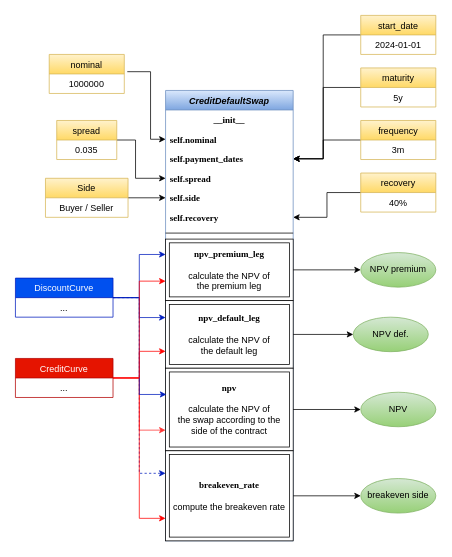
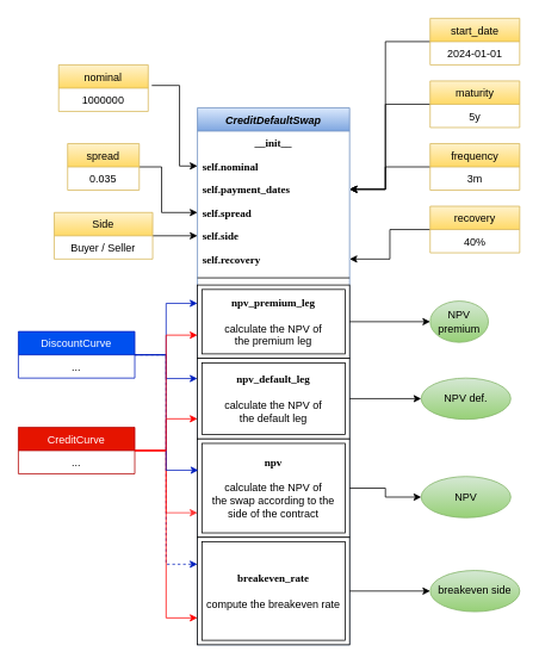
  <mxCell id="0" />
  <mxCell id="1" parent="0" />
  <mxCell id="2" value="CreditDefaultSwap" style="swimlane;fontStyle=3;align=center;verticalAlign=top;childLayout=stackLayout;horizontal=1;startSize=26;horizontalStack=0;resizeParent=1;resizeLast=0;collapsible=1;marginBottom=0;rounded=0;shadow=0;strokeWidth=1;fillColor=#dae8fc;strokeColor=#6c8ebf;gradientColor=#7ea6e0;" parent="1" vertex="1"><mxGeometry x="220" y="120" width="170" height="600" as="geometry"><mxRectangle x="220" y="120" width="160" height="26" as="alternateBounds" /></mxGeometry></mxCell>
  <mxCell id="3" value="__init__" style="text;align=center;verticalAlign=top;spacingLeft=4;spacingRight=4;overflow=hidden;rotatable=0;points=[[0,0.5],[1,0.5]];portConstraint=eastwest;fontFamily=Lucida Console;fontStyle=1" parent="2" vertex="1"><mxGeometry y="26" width="170" height="26" as="geometry" /></mxCell>
  <mxCell id="4" value="self.nominal" style="text;align=left;verticalAlign=top;spacingLeft=4;spacingRight=4;overflow=hidden;rotatable=0;points=[[0,0.5],[1,0.5]];portConstraint=eastwest;fontFamily=Lucida Console;fontStyle=1" parent="2" vertex="1"><mxGeometry y="52" width="170" height="26" as="geometry" /></mxCell>
  <mxCell id="5" value="self.payment_dates" style="text;align=left;verticalAlign=top;spacingLeft=4;spacingRight=4;overflow=hidden;rotatable=0;points=[[0,0.5],[1,0.5]];portConstraint=eastwest;rounded=0;shadow=0;html=0;fontStyle=1;fontFamily=Lucida Console;" parent="2" vertex="1"><mxGeometry y="78" width="170" height="26" as="geometry" /></mxCell>
  <mxCell id="6" value="self.spread" style="text;align=left;verticalAlign=top;spacingLeft=4;spacingRight=4;overflow=hidden;rotatable=0;points=[[0,0.5],[1,0.5]];portConstraint=eastwest;rounded=0;shadow=0;html=0;fontStyle=1;fontFamily=Lucida Console;" vertex="1" parent="2"><mxGeometry y="104" width="170" height="26" as="geometry" /></mxCell>
  <mxCell id="7" value="self.side" style="text;align=left;verticalAlign=top;spacingLeft=4;spacingRight=4;overflow=hidden;rotatable=0;points=[[0,0.5],[1,0.5]];portConstraint=eastwest;rounded=0;shadow=0;html=0;fontStyle=1;fontFamily=Lucida Console;" parent="2" vertex="1"><mxGeometry y="130" width="170" height="26" as="geometry" /></mxCell>
  <mxCell id="8" value="self.recovery" style="text;align=left;verticalAlign=top;spacingLeft=4;spacingRight=4;overflow=hidden;rotatable=0;points=[[0,0.5],[1,0.5]];portConstraint=eastwest;rounded=0;shadow=0;html=0;fontStyle=1;fontFamily=Lucida Console;" vertex="1" parent="2"><mxGeometry y="156" width="170" height="26" as="geometry" /></mxCell>
  <mxCell id="9" value="" style="line;html=1;strokeWidth=1;align=left;verticalAlign=middle;spacingTop=-1;spacingLeft=3;spacingRight=3;rotatable=0;labelPosition=right;points=[];portConstraint=eastwest;" parent="2" vertex="1"><mxGeometry y="182" width="170" height="16" as="geometry" /></mxCell>
  <mxCell id="10" value="&lt;font face=&quot;Lucida Console&quot;&gt;&lt;b&gt;npv_premium_leg&lt;/b&gt;&lt;/font&gt;&lt;br&gt;&lt;br&gt;&lt;font style=&quot;&quot; face=&quot;Helvetica&quot;&gt;calculate the NPV of&lt;br&gt;the premium leg&lt;/font&gt;" style="shape=ext;margin=3;double=1;whiteSpace=wrap;html=1;align=center;" parent="2" vertex="1"><mxGeometry y="198" width="170" height="82" as="geometry" /></mxCell>
  <mxCell id="11" value="&lt;b&gt;&lt;font face=&quot;Lucida Console&quot;&gt;npv_default_leg&lt;br&gt;&lt;/font&gt;&lt;/b&gt;&lt;br&gt;calculate the NPV of&lt;br&gt;the default leg" style="shape=ext;margin=3;double=1;whiteSpace=wrap;html=1;align=center;" parent="2" vertex="1"><mxGeometry y="280" width="170" height="90" as="geometry" /></mxCell>
  <mxCell id="12" value="&lt;b&gt;&lt;font face=&quot;Lucida Console&quot;&gt;npv&lt;br&gt;&lt;/font&gt;&lt;/b&gt;&lt;br&gt;calculate the NPV of&lt;br&gt;the swap according to the side of the contract" style="shape=ext;margin=3;double=1;whiteSpace=wrap;html=1;align=center;" parent="2" vertex="1"><mxGeometry y="370" width="170" height="110" as="geometry" /></mxCell>
  <mxCell id="13" value="&lt;b&gt;&lt;font face=&quot;Lucida Console&quot;&gt;breakeven_rate&lt;/font&gt;&lt;/b&gt;&lt;br&gt;&lt;div&gt;&lt;br&gt;compute the breakeven rate&lt;/div&gt;" style="shape=ext;margin=3;double=1;whiteSpace=wrap;html=1;align=center;" vertex="1" parent="2"><mxGeometry y="480" width="170" height="120" as="geometry" /></mxCell>
  <mxCell id="14" style="edgeStyle=orthogonalEdgeStyle;rounded=0;orthogonalLoop=1;jettySize=auto;html=1;entryX=1;entryY=0.5;entryDx=0;entryDy=0;" edge="1" parent="1" source="15" target="5"><mxGeometry relative="1" as="geometry"><Array as="points"><mxPoint x="430" y="116" /><mxPoint x="430" y="211" /></Array></mxGeometry></mxCell>
  <mxCell id="15" value="maturity" style="swimlane;fontStyle=0;align=center;verticalAlign=top;childLayout=stackLayout;horizontal=1;startSize=26;horizontalStack=0;resizeParent=1;resizeLast=0;collapsible=1;marginBottom=0;rounded=0;shadow=0;strokeWidth=1;fillColor=#fff2cc;gradientColor=#ffd966;strokeColor=#d6b656;" parent="1" vertex="1"><mxGeometry x="480" y="90" width="100" height="52" as="geometry"><mxRectangle x="550" y="140" width="160" height="26" as="alternateBounds" /></mxGeometry></mxCell>
  <mxCell id="16" value="5y" style="text;align=center;verticalAlign=top;spacingLeft=4;spacingRight=4;overflow=hidden;rotatable=0;points=[[0,0.5],[1,0.5]];portConstraint=eastwest;" parent="15" vertex="1"><mxGeometry y="26" width="100" height="26" as="geometry" /></mxCell>
  <mxCell id="17" style="edgeStyle=orthogonalEdgeStyle;rounded=0;orthogonalLoop=1;jettySize=auto;html=1;entryX=0;entryY=0.5;entryDx=0;entryDy=0;" parent="1" source="18" target="7" edge="1"><mxGeometry relative="1" as="geometry" /></mxCell>
  <mxCell id="18" value="Side" style="swimlane;fontStyle=0;align=center;verticalAlign=top;childLayout=stackLayout;horizontal=1;startSize=26;horizontalStack=0;resizeParent=1;resizeLast=0;collapsible=1;marginBottom=0;rounded=0;shadow=0;strokeWidth=1;fillColor=#fff2cc;gradientColor=#ffd966;strokeColor=#d6b656;" parent="1" vertex="1"><mxGeometry x="60" y="237" width="110" height="52" as="geometry"><mxRectangle x="550" y="140" width="160" height="26" as="alternateBounds" /></mxGeometry></mxCell>
  <mxCell id="19" value="Buyer / Seller" style="text;align=center;verticalAlign=top;spacingLeft=4;spacingRight=4;overflow=hidden;rotatable=0;points=[[0,0.5],[1,0.5]];portConstraint=eastwest;" parent="18" vertex="1"><mxGeometry y="26" width="110" height="26" as="geometry" /></mxCell>
  <mxCell id="20" style="edgeStyle=orthogonalEdgeStyle;rounded=0;orthogonalLoop=1;jettySize=auto;html=1;entryX=1;entryY=0.5;entryDx=0;entryDy=0;" edge="1" parent="1" source="21" target="5"><mxGeometry relative="1" as="geometry"><Array as="points"><mxPoint x="430" y="46" /><mxPoint x="430" y="211" /></Array></mxGeometry></mxCell>
  <mxCell id="21" value="start_date" style="swimlane;fontStyle=0;align=center;verticalAlign=top;childLayout=stackLayout;horizontal=1;startSize=26;horizontalStack=0;resizeParent=1;resizeLast=0;collapsible=1;marginBottom=0;rounded=0;shadow=0;strokeWidth=1;fillColor=#fff2cc;gradientColor=#ffd966;strokeColor=#d6b656;" parent="1" vertex="1"><mxGeometry x="480" y="20" width="100" height="52" as="geometry"><mxRectangle x="550" y="140" width="160" height="26" as="alternateBounds" /></mxGeometry></mxCell>
  <mxCell id="22" value="2024-01-01" style="text;align=center;verticalAlign=top;spacingLeft=4;spacingRight=4;overflow=hidden;rotatable=0;points=[[0,0.5],[1,0.5]];portConstraint=eastwest;" parent="21" vertex="1"><mxGeometry y="26" width="100" height="26" as="geometry" /></mxCell>
  <mxCell id="23" style="edgeStyle=orthogonalEdgeStyle;rounded=0;orthogonalLoop=1;jettySize=auto;html=1;entryX=0;entryY=0.25;entryDx=0;entryDy=0;fillColor=#0050ef;strokeColor=#001DBC;" parent="1" source="26" target="10" edge="1"><mxGeometry relative="1" as="geometry" /></mxCell>
  <mxCell id="24" style="edgeStyle=orthogonalEdgeStyle;rounded=0;orthogonalLoop=1;jettySize=auto;html=1;entryX=0;entryY=0.25;entryDx=0;entryDy=0;fillColor=#0050ef;strokeColor=#001DBC;" parent="1" source="26" target="11" edge="1"><mxGeometry relative="1" as="geometry" /></mxCell>
  <mxCell id="25" style="edgeStyle=orthogonalEdgeStyle;rounded=0;orthogonalLoop=1;jettySize=auto;html=1;entryX=0;entryY=0.25;entryDx=0;entryDy=0;fillColor=#0050ef;strokeColor=#001DBC;dashed=1;" edge="1" parent="1" source="26" target="13"><mxGeometry relative="1" as="geometry" /></mxCell>
  <mxCell id="26" value="DiscountCurve" style="swimlane;fontStyle=0;align=center;verticalAlign=top;childLayout=stackLayout;horizontal=1;startSize=26;horizontalStack=0;resizeParent=1;resizeLast=0;collapsible=1;marginBottom=0;rounded=0;shadow=0;strokeWidth=1;fillColor=#0050ef;strokeColor=#001DBC;fontColor=#ffffff;" parent="1" vertex="1"><mxGeometry x="20" y="370" width="130" height="52" as="geometry"><mxRectangle x="550" y="140" width="160" height="26" as="alternateBounds" /></mxGeometry></mxCell>
  <mxCell id="27" value="..." style="text;align=center;verticalAlign=top;spacingLeft=4;spacingRight=4;overflow=hidden;rotatable=0;points=[[0,0.5],[1,0.5]];portConstraint=eastwest;" parent="26" vertex="1"><mxGeometry y="26" width="130" height="26" as="geometry" /></mxCell>
- <mxCell id="28" value="NPV premium" style="ellipse;whiteSpace=wrap;html=1;align=center;fillColor=#d5e8d4;gradientColor=#97d077;strokeColor=#82b366;" parent="1" vertex="1"><mxGeometry x="480" y="336" width="100" height="46" as="geometry" /></mxCell>
+ <mxCell id="28" value="NPV premium" style="ellipse;whiteSpace=wrap;html=1;align=center;fillColor=#d5e8d4;gradientColor=#97d077;strokeColor=#82b366;" parent="1" vertex="1"><mxGeometry x="480" y="336" width="65" height="46" as="geometry" /></mxCell>
  <mxCell id="29" style="edgeStyle=orthogonalEdgeStyle;rounded=0;orthogonalLoop=1;jettySize=auto;html=1;entryX=0;entryY=0.5;entryDx=0;entryDy=0;exitX=1.04;exitY=-0.115;exitDx=0;exitDy=0;exitPerimeter=0;" parent="1" source="31" target="4" edge="1"><mxGeometry relative="1" as="geometry"><Array as="points"><mxPoint x="200" y="95" /><mxPoint x="200" y="185" /></Array></mxGeometry></mxCell>
  <mxCell id="30" value="nominal" style="swimlane;fontStyle=0;align=center;verticalAlign=top;childLayout=stackLayout;horizontal=1;startSize=26;horizontalStack=0;resizeParent=1;resizeLast=0;collapsible=1;marginBottom=0;rounded=0;shadow=0;strokeWidth=1;fillColor=#fff2cc;gradientColor=#ffd966;strokeColor=#d6b656;" parent="1" vertex="1"><mxGeometry x="65" y="72" width="100" height="52" as="geometry"><mxRectangle x="550" y="140" width="160" height="26" as="alternateBounds" /></mxGeometry></mxCell>
  <mxCell id="31" value="1000000" style="text;align=center;verticalAlign=top;spacingLeft=4;spacingRight=4;overflow=hidden;rotatable=0;points=[[0,0.5],[1,0.5]];portConstraint=eastwest;" parent="30" vertex="1"><mxGeometry y="26" width="100" height="26" as="geometry" /></mxCell>
  <mxCell id="32" style="edgeStyle=orthogonalEdgeStyle;rounded=0;orthogonalLoop=1;jettySize=auto;html=1;entryX=0;entryY=0.5;entryDx=0;entryDy=0;" edge="1" parent="1" source="33" target="6"><mxGeometry relative="1" as="geometry"><Array as="points"><mxPoint x="180" y="186" /><mxPoint x="180" y="237" /></Array></mxGeometry></mxCell>
  <mxCell id="33" value="spread" style="swimlane;fontStyle=0;align=center;verticalAlign=top;childLayout=stackLayout;horizontal=1;startSize=26;horizontalStack=0;resizeParent=1;resizeLast=0;collapsible=1;marginBottom=0;rounded=0;shadow=0;strokeWidth=1;fillColor=#fff2cc;gradientColor=#ffd966;strokeColor=#d6b656;" parent="1" vertex="1"><mxGeometry x="75" y="160" width="80" height="52" as="geometry"><mxRectangle x="550" y="140" width="160" height="26" as="alternateBounds" /></mxGeometry></mxCell>
  <mxCell id="34" value="0.035" style="text;align=center;verticalAlign=top;spacingLeft=4;spacingRight=4;overflow=hidden;rotatable=0;points=[[0,0.5],[1,0.5]];portConstraint=eastwest;" parent="33" vertex="1"><mxGeometry y="26" width="80" height="26" as="geometry" /></mxCell>
  <mxCell id="35" value="NPV def." style="ellipse;whiteSpace=wrap;html=1;align=center;fillColor=#d5e8d4;gradientColor=#97d077;strokeColor=#82b366;" parent="1" vertex="1"><mxGeometry x="470" y="422" width="100" height="46" as="geometry" /></mxCell>
- <mxCell id="36" value="NPV" style="ellipse;whiteSpace=wrap;html=1;align=center;fillColor=#d5e8d4;gradientColor=#97d077;strokeColor=#82b366;" parent="1" vertex="1"><mxGeometry x="480" y="522" width="100" height="46" as="geometry" /></mxCell>
+ <mxCell id="36" value="NPV" style="ellipse;whiteSpace=wrap;html=1;align=center;fillColor=#d5e8d4;gradientColor=#97d077;strokeColor=#82b366;" parent="1" vertex="1"><mxGeometry x="470" y="532" width="100" height="46" as="geometry" /></mxCell>
  <mxCell id="37" style="edgeStyle=orthogonalEdgeStyle;rounded=0;orthogonalLoop=1;jettySize=auto;html=1;entryX=1;entryY=0.5;entryDx=0;entryDy=0;" edge="1" parent="1" source="38" target="5"><mxGeometry relative="1" as="geometry"><Array as="points"><mxPoint x="430" y="186" /><mxPoint x="430" y="211" /></Array></mxGeometry></mxCell>
  <mxCell id="38" value="frequency" style="swimlane;fontStyle=0;align=center;verticalAlign=top;childLayout=stackLayout;horizontal=1;startSize=26;horizontalStack=0;resizeParent=1;resizeLast=0;collapsible=1;marginBottom=0;rounded=0;shadow=0;strokeWidth=1;fillColor=#fff2cc;gradientColor=#ffd966;strokeColor=#d6b656;" parent="1" vertex="1"><mxGeometry x="480" y="160" width="100" height="52" as="geometry"><mxRectangle x="550" y="140" width="160" height="26" as="alternateBounds" /></mxGeometry></mxCell>
  <mxCell id="39" value="3m" style="text;align=center;verticalAlign=top;spacingLeft=4;spacingRight=4;overflow=hidden;rotatable=0;points=[[0,0.5],[1,0.5]];portConstraint=eastwest;" parent="38" vertex="1"><mxGeometry y="26" width="100" height="26" as="geometry" /></mxCell>
  <mxCell id="40" style="edgeStyle=orthogonalEdgeStyle;rounded=0;orthogonalLoop=1;jettySize=auto;html=1;entryX=0;entryY=0.75;entryDx=0;entryDy=0;strokeColor=#FF0000;" parent="1" source="43" target="11" edge="1"><mxGeometry relative="1" as="geometry" /></mxCell>
  <mxCell id="41" style="edgeStyle=orthogonalEdgeStyle;rounded=0;orthogonalLoop=1;jettySize=auto;html=1;entryX=0;entryY=0.75;entryDx=0;entryDy=0;strokeColor=#FF3333;" parent="1" source="43" target="12" edge="1"><mxGeometry relative="1" as="geometry" /></mxCell>
  <mxCell id="42" style="edgeStyle=orthogonalEdgeStyle;rounded=0;orthogonalLoop=1;jettySize=auto;html=1;entryX=0;entryY=0.75;entryDx=0;entryDy=0;strokeColor=#FF0000;" edge="1" parent="1" source="43" target="13"><mxGeometry relative="1" as="geometry" /></mxCell>
  <mxCell id="43" value="CreditCurve" style="swimlane;fontStyle=0;align=center;verticalAlign=top;childLayout=stackLayout;horizontal=1;startSize=26;horizontalStack=0;resizeParent=1;resizeLast=0;collapsible=1;marginBottom=0;rounded=0;shadow=0;strokeWidth=1;fillColor=#e51400;strokeColor=#B20000;fontColor=#ffffff;" parent="1" vertex="1"><mxGeometry x="20" y="477" width="130" height="52" as="geometry"><mxRectangle x="550" y="140" width="160" height="26" as="alternateBounds" /></mxGeometry></mxCell>
  <mxCell id="44" value="..." style="text;align=center;verticalAlign=top;spacingLeft=4;spacingRight=4;overflow=hidden;rotatable=0;points=[[0,0.5],[1,0.5]];portConstraint=eastwest;" parent="43" vertex="1"><mxGeometry y="26" width="130" height="26" as="geometry" /></mxCell>
  <mxCell id="45" style="edgeStyle=orthogonalEdgeStyle;rounded=0;orthogonalLoop=1;jettySize=auto;html=1;entryX=0;entryY=0.5;entryDx=0;entryDy=0;" parent="1" source="10" target="28" edge="1"><mxGeometry relative="1" as="geometry" /></mxCell>
  <mxCell id="46" style="edgeStyle=orthogonalEdgeStyle;rounded=0;orthogonalLoop=1;jettySize=auto;html=1;entryX=0;entryY=0.5;entryDx=0;entryDy=0;" parent="1" source="11" target="35" edge="1"><mxGeometry relative="1" as="geometry" /></mxCell>
  <mxCell id="47" style="edgeStyle=orthogonalEdgeStyle;rounded=0;orthogonalLoop=1;jettySize=auto;html=1;entryX=0;entryY=0.5;entryDx=0;entryDy=0;" parent="1" source="12" target="36" edge="1"><mxGeometry relative="1" as="geometry" /></mxCell>
  <mxCell id="48" style="edgeStyle=orthogonalEdgeStyle;rounded=0;orthogonalLoop=1;jettySize=auto;html=1;entryX=0.006;entryY=0.318;entryDx=0;entryDy=0;entryPerimeter=0;fillColor=#0050ef;strokeColor=#001DBC;" parent="1" source="26" target="12" edge="1"><mxGeometry relative="1" as="geometry" /></mxCell>
  <mxCell id="49" style="edgeStyle=orthogonalEdgeStyle;rounded=0;orthogonalLoop=1;jettySize=auto;html=1;entryX=1;entryY=0.5;entryDx=0;entryDy=0;" edge="1" parent="1" source="50" target="8"><mxGeometry relative="1" as="geometry" /></mxCell>
  <mxCell id="50" value="recovery" style="swimlane;fontStyle=0;align=center;verticalAlign=top;childLayout=stackLayout;horizontal=1;startSize=26;horizontalStack=0;resizeParent=1;resizeLast=0;collapsible=1;marginBottom=0;rounded=0;shadow=0;strokeWidth=1;fillColor=#fff2cc;gradientColor=#ffd966;strokeColor=#d6b656;" vertex="1" parent="1"><mxGeometry x="480" y="230" width="100" height="52" as="geometry"><mxRectangle x="550" y="140" width="160" height="26" as="alternateBounds" /></mxGeometry></mxCell>
  <mxCell id="51" value="40%" style="text;align=center;verticalAlign=top;spacingLeft=4;spacingRight=4;overflow=hidden;rotatable=0;points=[[0,0.5],[1,0.5]];portConstraint=eastwest;" vertex="1" parent="50"><mxGeometry y="26" width="100" height="26" as="geometry" /></mxCell>
  <mxCell id="52" value="breakeven side" style="ellipse;whiteSpace=wrap;html=1;align=center;fillColor=#d5e8d4;gradientColor=#97d077;strokeColor=#82b366;" vertex="1" parent="1"><mxGeometry x="480" y="637" width="100" height="46" as="geometry" /></mxCell>
  <mxCell id="53" style="edgeStyle=orthogonalEdgeStyle;rounded=0;orthogonalLoop=1;jettySize=auto;html=1;entryX=0;entryY=0.5;entryDx=0;entryDy=0;" edge="1" parent="1" source="13" target="52"><mxGeometry relative="1" as="geometry" /></mxCell>
  <mxCell id="54" style="edgeStyle=orthogonalEdgeStyle;rounded=0;orthogonalLoop=1;jettySize=auto;html=1;entryX=0;entryY=0.683;entryDx=0;entryDy=0;entryPerimeter=0;fillColor=#e51400;strokeColor=#FF0000;" edge="1" parent="1" source="43" target="10"><mxGeometry relative="1" as="geometry" /></mxCell>
